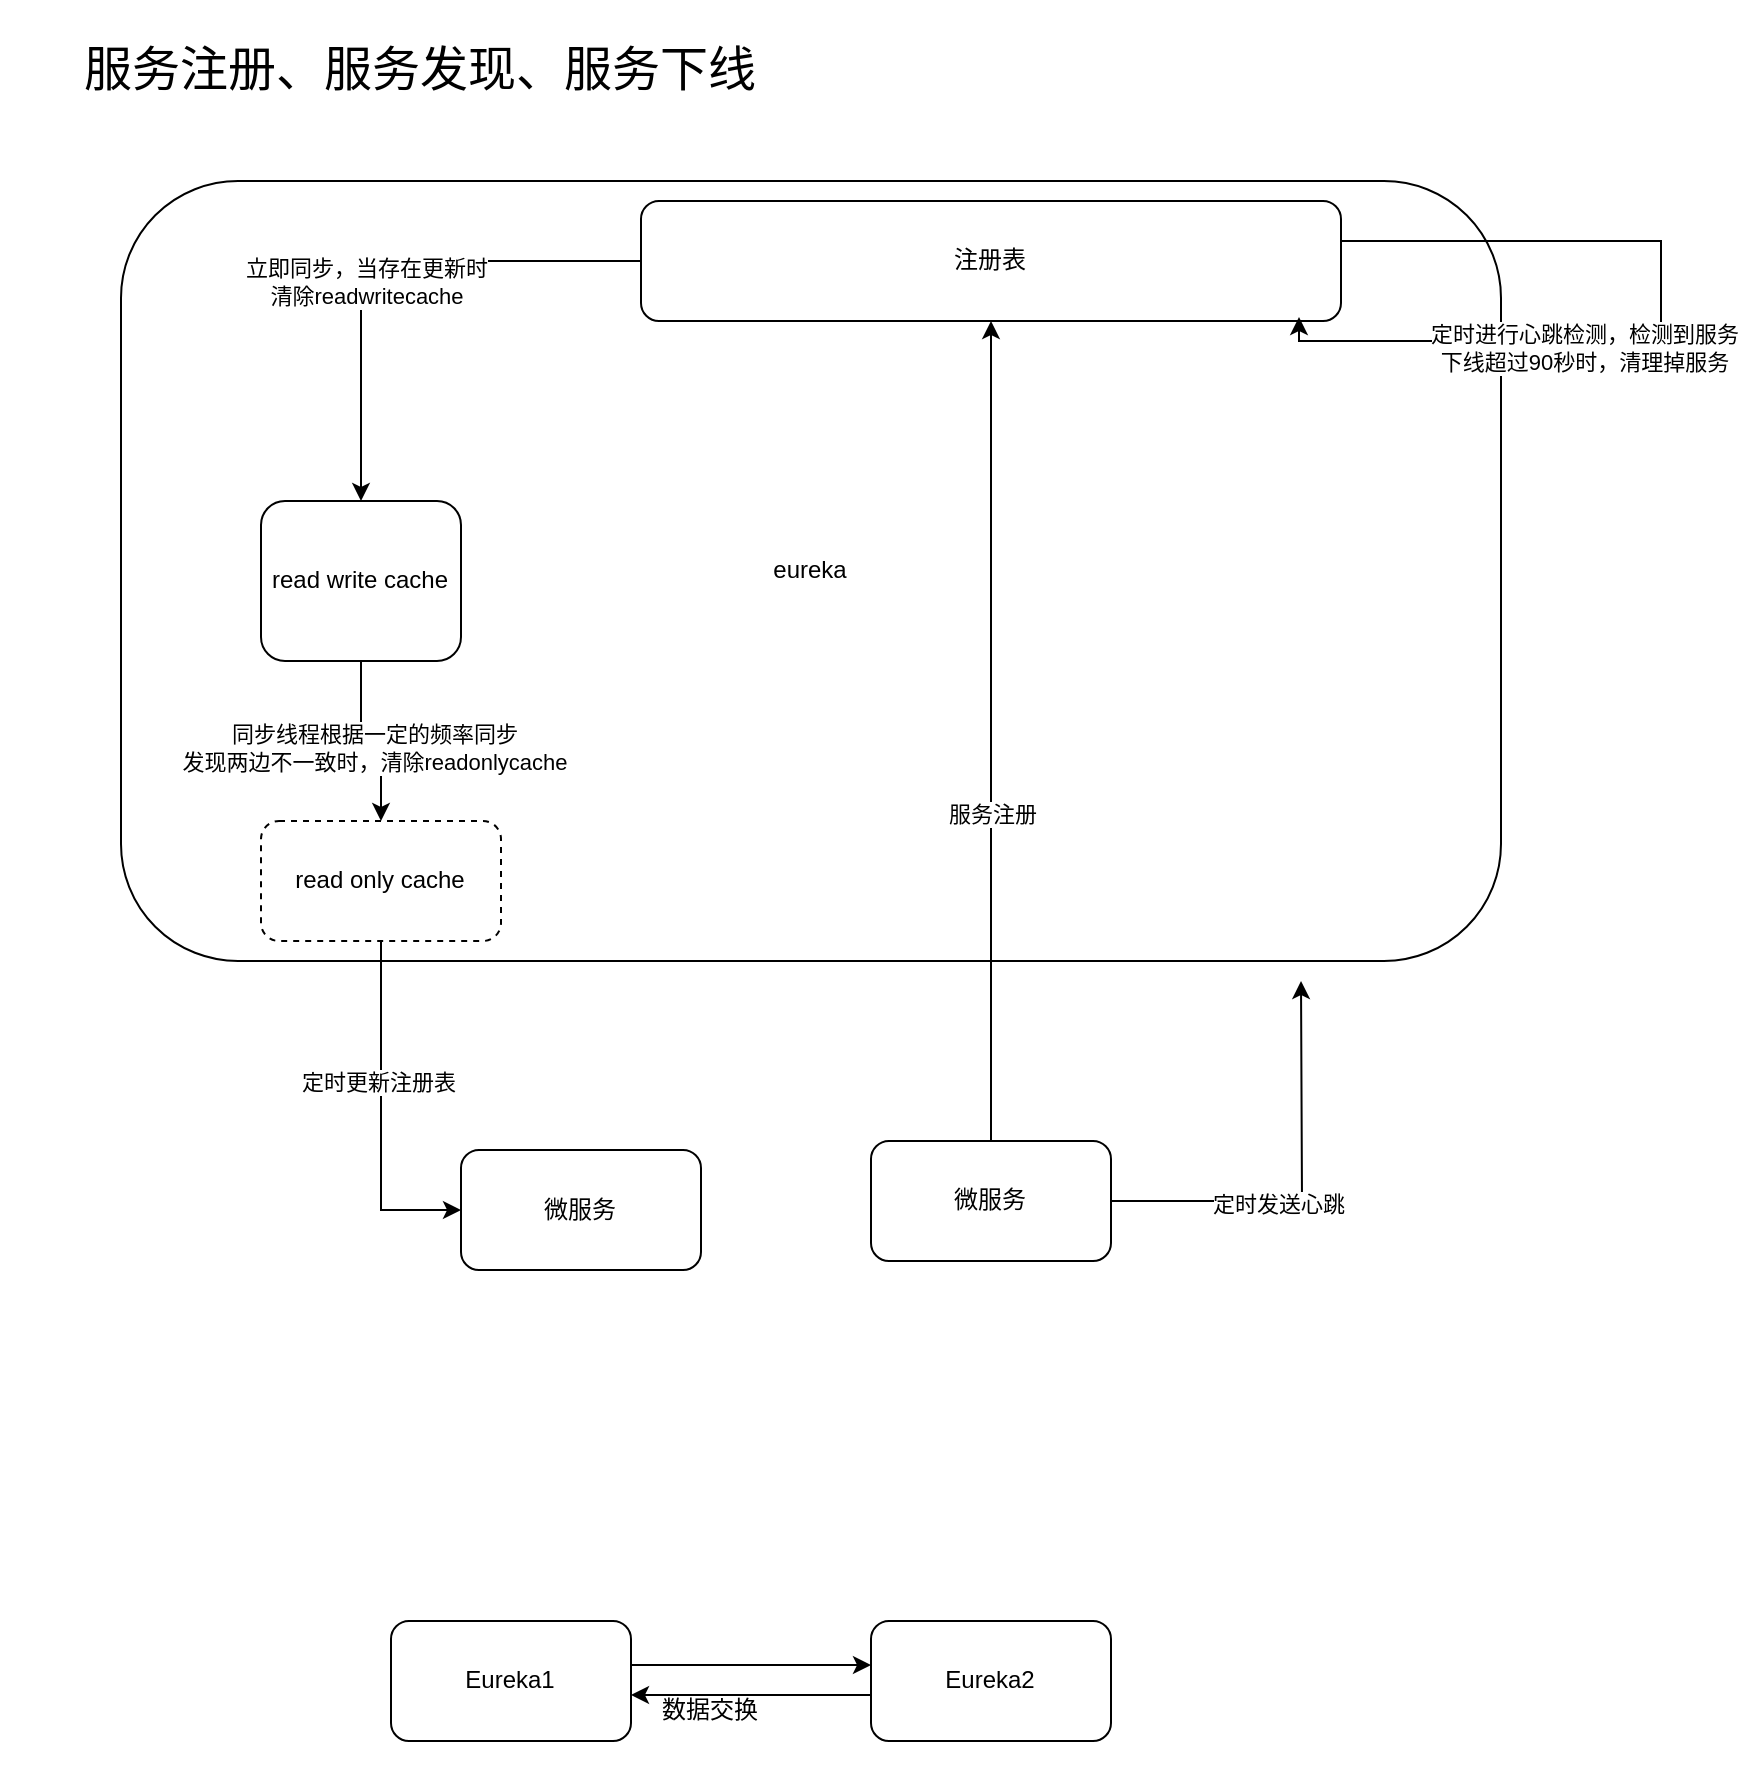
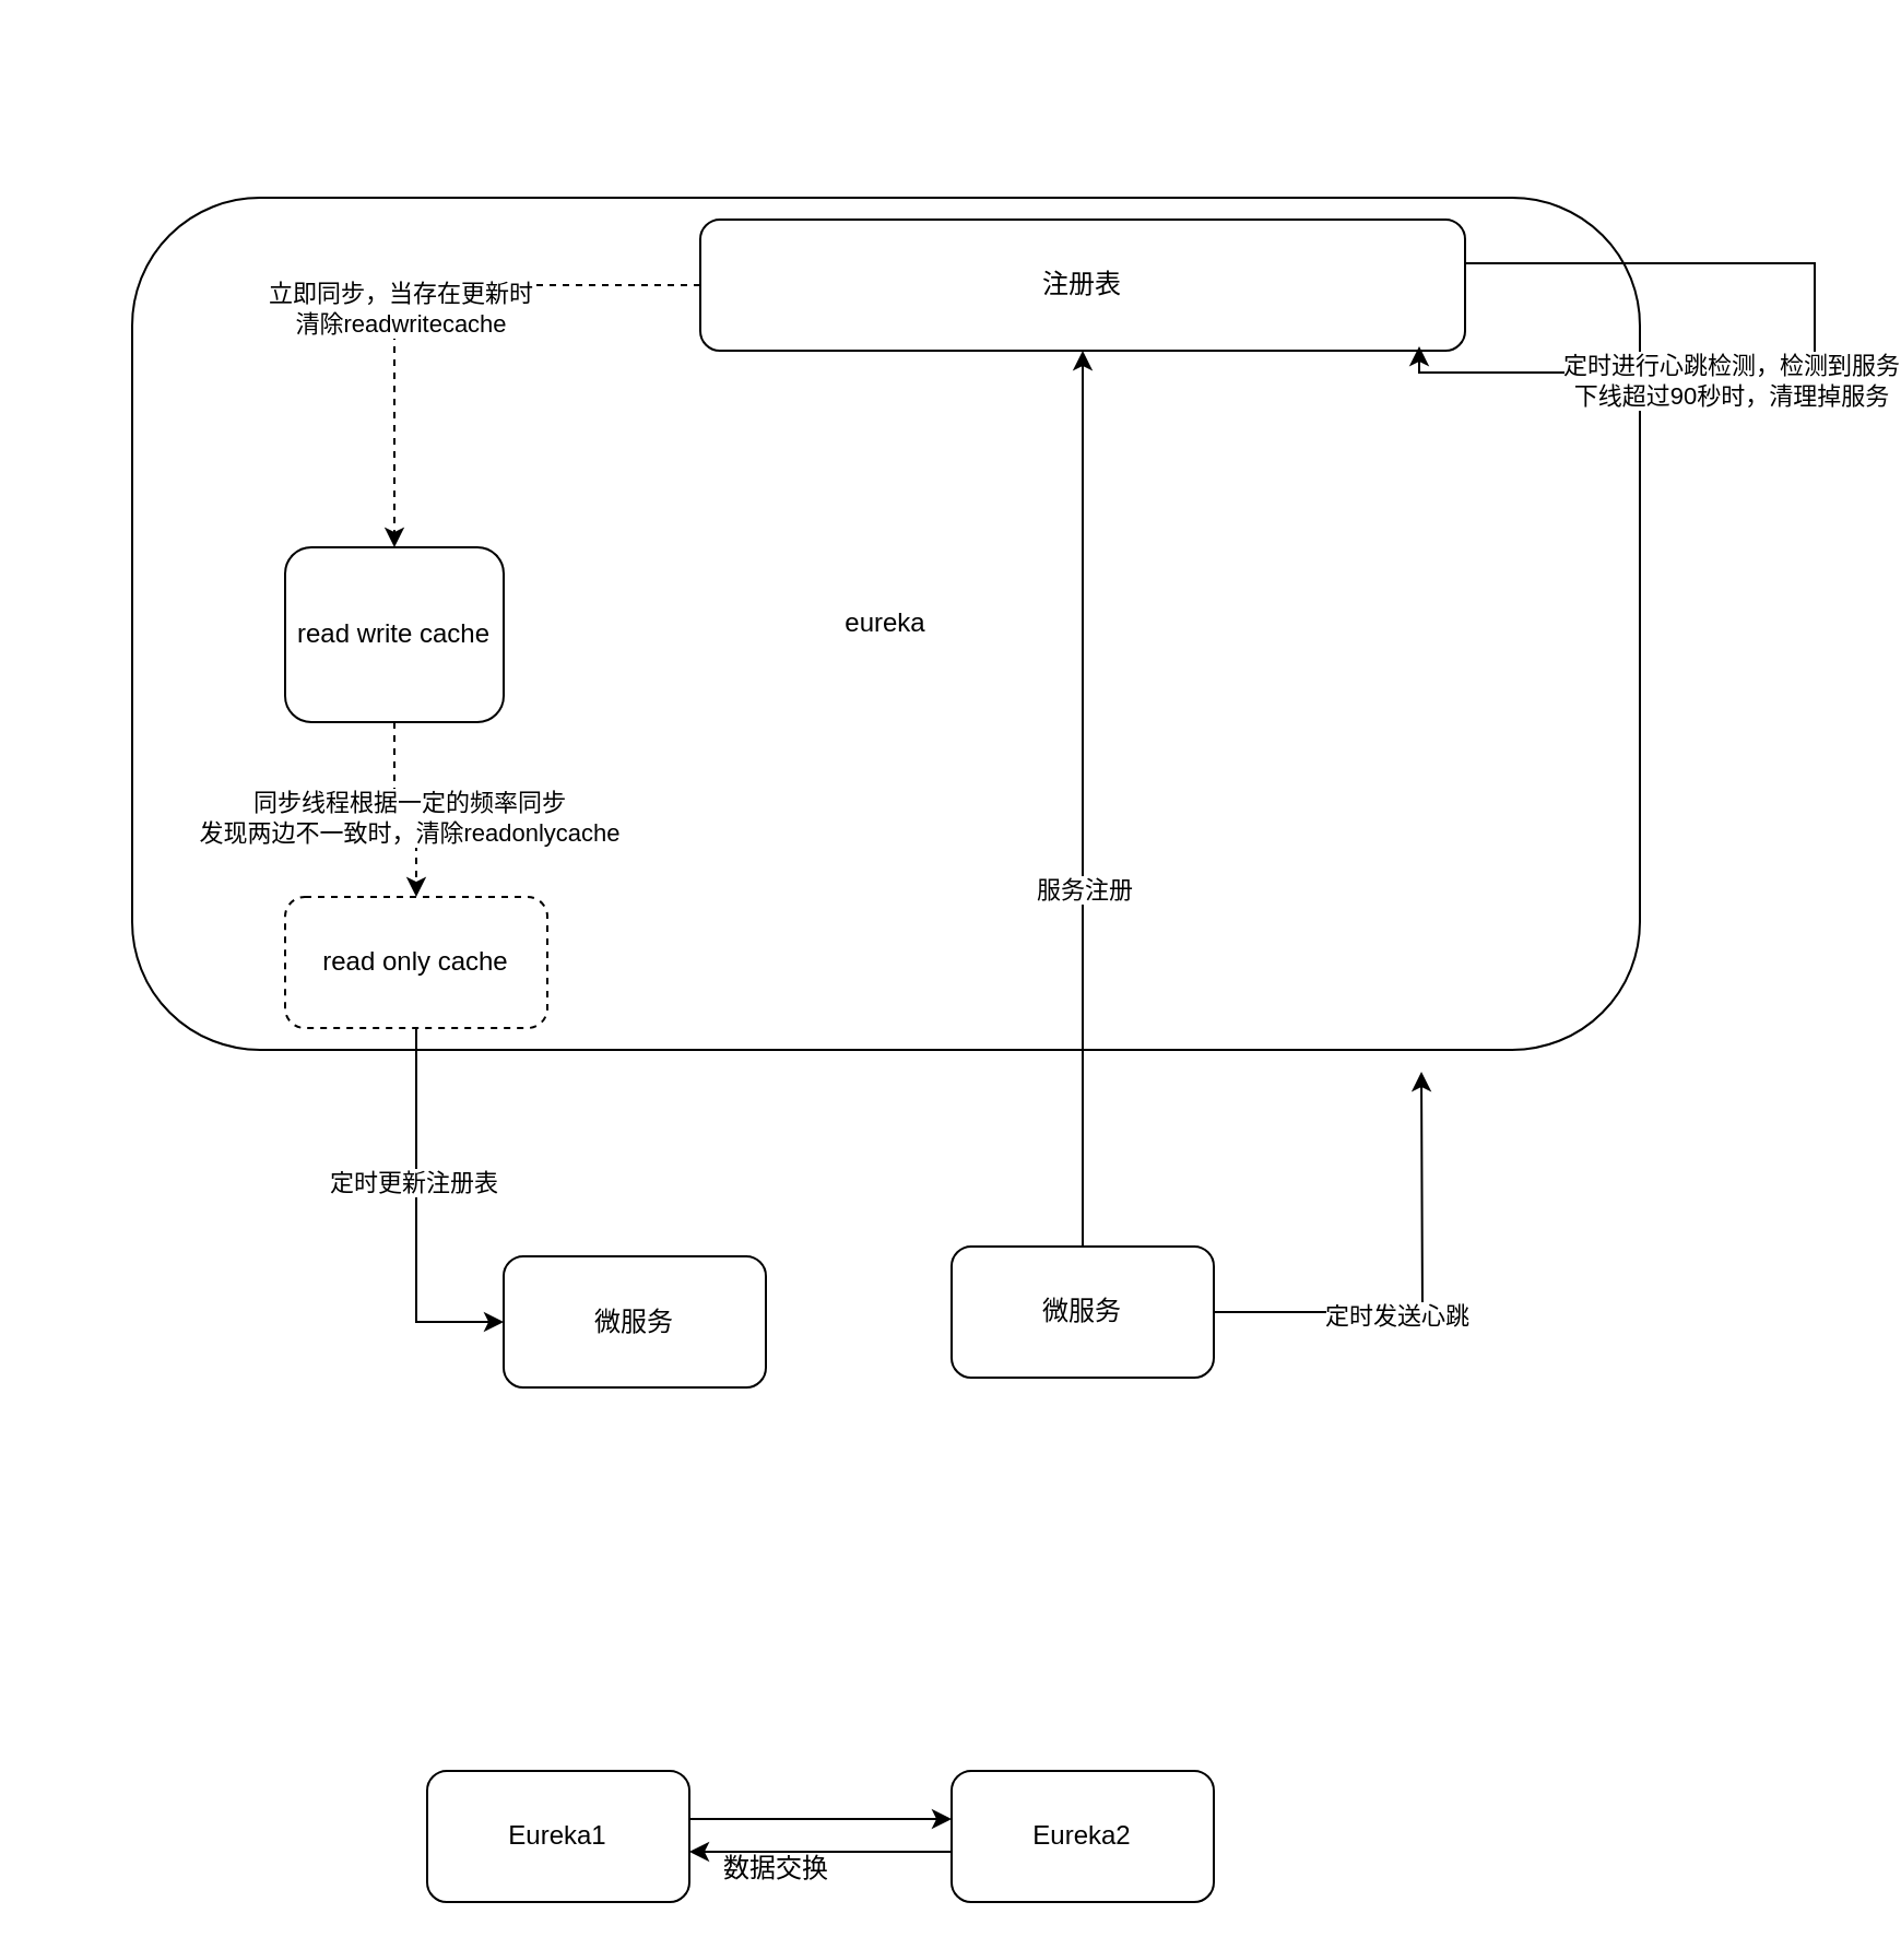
  <mxCell id="0" />
  <mxCell id="1" parent="0" />
  <mxCell id="2" value="eureka" style="rounded=1;whiteSpace=wrap;html=1;" vertex="1" parent="1"><mxGeometry x="60" y="90" width="690" height="390" as="geometry" /></mxCell>
  <mxCell id="3" style="edgeStyle=orthogonalEdgeStyle;rounded=0;orthogonalLoop=1;jettySize=auto;html=1;entryX=0;entryY=0.5;entryDx=0;entryDy=0;" edge="1" parent="1" source="5" target="17"><mxGeometry relative="1" as="geometry" /></mxCell>
  <mxCell id="4" value="定时更新注册表" style="edgeLabel;html=1;align=center;verticalAlign=middle;resizable=0;points=[];" vertex="1" connectable="0" parent="3"><mxGeometry x="-0.2" y="-2" relative="1" as="geometry"><mxPoint as="offset" /></mxGeometry></mxCell>
  <mxCell id="5" value="read only cache" style="rounded=1;whiteSpace=wrap;html=1;dashed=1;" vertex="1" parent="1"><mxGeometry x="130" y="410" width="120" height="60" as="geometry" /></mxCell>
- <mxCell id="6" style="edgeStyle=orthogonalEdgeStyle;rounded=0;orthogonalLoop=1;jettySize=auto;html=1;" edge="1" parent="1" source="8" target="5"><mxGeometry relative="1" as="geometry" /></mxCell>
+ <mxCell id="6" style="edgeStyle=orthogonalEdgeStyle;rounded=0;orthogonalLoop=1;jettySize=auto;html=1;dashed=1;" edge="1" parent="1" source="8" target="5"><mxGeometry relative="1" as="geometry" /></mxCell>
  <mxCell id="7" value="同步线程根据一定的频率同步&lt;br&gt;发现两边不一致时，清除readonlycache" style="edgeLabel;html=1;align=center;verticalAlign=middle;resizable=0;points=[];" vertex="1" connectable="0" parent="6"><mxGeometry x="0.167" y="-4" relative="1" as="geometry"><mxPoint as="offset" /></mxGeometry></mxCell>
  <mxCell id="8" value="read write cache" style="rounded=1;whiteSpace=wrap;html=1;" vertex="1" parent="1"><mxGeometry x="130" y="250" width="100" height="80" as="geometry" /></mxCell>
- <mxCell id="9" style="edgeStyle=orthogonalEdgeStyle;rounded=0;orthogonalLoop=1;jettySize=auto;html=1;" edge="1" parent="1" source="11" target="8"><mxGeometry relative="1" as="geometry" /></mxCell>
+ <mxCell id="9" style="edgeStyle=orthogonalEdgeStyle;rounded=0;orthogonalLoop=1;jettySize=auto;html=1;dashed=1;" edge="1" parent="1" source="11" target="8"><mxGeometry relative="1" as="geometry" /></mxCell>
  <mxCell id="10" value="立即同步，当存在更新时&lt;br&gt;清除readwritecache" style="edgeLabel;html=1;align=center;verticalAlign=middle;resizable=0;points=[];" vertex="1" connectable="0" parent="9"><mxGeometry x="0.155" y="2" relative="1" as="geometry"><mxPoint as="offset" /></mxGeometry></mxCell>
  <mxCell id="11" value="注册表" style="rounded=1;whiteSpace=wrap;html=1;" vertex="1" parent="1"><mxGeometry x="320" y="100" width="350" height="60" as="geometry" /></mxCell>
  <mxCell id="12" style="edgeStyle=orthogonalEdgeStyle;rounded=0;orthogonalLoop=1;jettySize=auto;html=1;" edge="1" parent="1" source="16" target="11"><mxGeometry relative="1" as="geometry"><Array as="points"><mxPoint x="495" y="510" /><mxPoint x="495" y="510" /></Array></mxGeometry></mxCell>
  <mxCell id="13" value="服务注册" style="edgeLabel;html=1;align=center;verticalAlign=middle;resizable=0;points=[];" vertex="1" connectable="0" parent="12"><mxGeometry x="-0.2" relative="1" as="geometry"><mxPoint as="offset" /></mxGeometry></mxCell>
  <mxCell id="14" style="edgeStyle=orthogonalEdgeStyle;rounded=0;orthogonalLoop=1;jettySize=auto;html=1;" edge="1" parent="1" source="16"><mxGeometry relative="1" as="geometry"><mxPoint x="650" y="490" as="targetPoint" /></mxGeometry></mxCell>
  <mxCell id="15" value="定时发送心跳" style="edgeLabel;html=1;align=center;verticalAlign=middle;resizable=0;points=[];" vertex="1" connectable="0" parent="14"><mxGeometry x="-0.192" y="-1" relative="1" as="geometry"><mxPoint as="offset" /></mxGeometry></mxCell>
  <mxCell id="16" value="微服务" style="rounded=1;whiteSpace=wrap;html=1;" vertex="1" parent="1"><mxGeometry x="435" y="570" width="120" height="60" as="geometry" /></mxCell>
  <mxCell id="17" value="微服务" style="rounded=1;whiteSpace=wrap;html=1;" vertex="1" parent="1"><mxGeometry x="230" y="574.5" width="120" height="60" as="geometry" /></mxCell>
  <mxCell id="18" style="edgeStyle=orthogonalEdgeStyle;rounded=0;orthogonalLoop=1;jettySize=auto;html=1;entryX=0.94;entryY=0.967;entryDx=0;entryDy=0;entryPerimeter=0;" edge="1" parent="1" source="11" target="11"><mxGeometry relative="1" as="geometry"><mxPoint x="640" y="140" as="sourcePoint" /><mxPoint x="660" y="170" as="targetPoint" /><Array as="points"><mxPoint x="830" y="120" /><mxPoint x="830" y="170" /><mxPoint x="649" y="170" /></Array></mxGeometry></mxCell>
  <mxCell id="19" value="定时进行心跳检测，检测到服务&lt;br&gt;下线超过90秒时，清理掉服务" style="edgeLabel;html=1;align=center;verticalAlign=middle;resizable=0;points=[];" vertex="1" connectable="0" parent="18"><mxGeometry x="0.235" y="3" relative="1" as="geometry"><mxPoint as="offset" /></mxGeometry></mxCell>
  <mxCell id="20" value="Eureka1" style="rounded=1;whiteSpace=wrap;html=1;" vertex="1" parent="1"><mxGeometry x="195" y="810" width="120" height="60" as="geometry" /></mxCell>
  <mxCell id="21" style="edgeStyle=orthogonalEdgeStyle;rounded=0;orthogonalLoop=1;jettySize=auto;html=1;entryX=1;entryY=0.75;entryDx=0;entryDy=0;" edge="1" parent="1"><mxGeometry relative="1" as="geometry"><mxPoint x="435" y="847" as="sourcePoint" /><mxPoint x="315" y="847" as="targetPoint" /><Array as="points"><mxPoint x="395" y="847" /><mxPoint x="395" y="847" /></Array></mxGeometry></mxCell>
  <mxCell id="22" value="Eureka2" style="rounded=1;whiteSpace=wrap;html=1;" vertex="1" parent="1"><mxGeometry x="435" y="810" width="120" height="60" as="geometry" /></mxCell>
  <mxCell id="23" value="" style="endArrow=classic;html=1;rounded=0;entryX=0;entryY=0.5;entryDx=0;entryDy=0;" edge="1" parent="1"><mxGeometry width="50" height="50" relative="1" as="geometry"><mxPoint x="315" y="832" as="sourcePoint" /><mxPoint x="435" y="832" as="targetPoint" /></mxGeometry></mxCell>
  <mxCell id="24" value="数据交换" style="text;html=1;strokeColor=none;fillColor=none;align=center;verticalAlign=middle;whiteSpace=wrap;rounded=0;" vertex="1" parent="1"><mxGeometry x="325" y="840" width="60" height="30" as="geometry" /></mxCell>
- <mxCell id="25" value="&lt;font style=&quot;font-size: 24px;&quot;&gt;服务注册、服务发现、服务下线&lt;/font&gt;" style="text;html=1;strokeColor=none;fillColor=none;align=center;verticalAlign=middle;whiteSpace=wrap;rounded=0;" vertex="1" parent="1"><mxGeometry x="20" y="20" width="380" height="30" as="geometry" /></mxCell>
